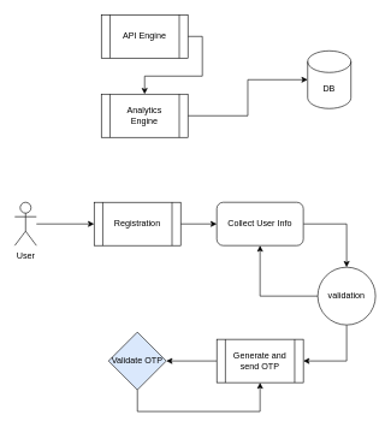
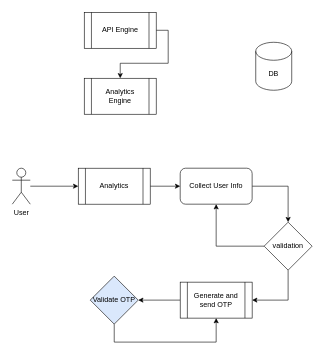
  <mxCell id="0" />
  <mxCell id="1" parent="0" />
  <mxCell id="2" value="DB" style="shape=cylinder3;whiteSpace=wrap;html=1;boundedLbl=1;backgroundOutline=1;size=15;" vertex="1" parent="1"><mxGeometry x="426" y="70" width="60" height="80" as="geometry" /></mxCell>
  <mxCell id="3" style="edgeStyle=orthogonalEdgeStyle;rounded=0;orthogonalLoop=1;jettySize=auto;html=1;exitX=1;exitY=0.5;exitDx=0;exitDy=0;" edge="1" parent="1" source="4" target="6"><mxGeometry relative="1" as="geometry" /></mxCell>
  <mxCell id="4" value="API Engine" style="shape=process;whiteSpace=wrap;html=1;backgroundOutline=1;" vertex="1" parent="1"><mxGeometry x="140" y="20" width="120" height="60" as="geometry" /></mxCell>
- <mxCell id="5" style="edgeStyle=orthogonalEdgeStyle;rounded=0;orthogonalLoop=1;jettySize=auto;html=1;entryX=0;entryY=0.5;entryDx=0;entryDy=0;entryPerimeter=0;" edge="1" parent="1" source="6" target="2"><mxGeometry relative="1" as="geometry" /></mxCell>
  <mxCell id="6" value="Analytics&lt;br&gt;Engine" style="shape=process;whiteSpace=wrap;html=1;backgroundOutline=1;" vertex="1" parent="1"><mxGeometry x="140" y="130" width="120" height="60" as="geometry" /></mxCell>
  <mxCell id="7" style="edgeStyle=orthogonalEdgeStyle;rounded=0;orthogonalLoop=1;jettySize=auto;html=1;" edge="1" parent="1" source="8" target="10"><mxGeometry relative="1" as="geometry" /></mxCell>
  <mxCell id="8" value="User" style="shape=umlActor;verticalLabelPosition=bottom;verticalAlign=top;html=1;outlineConnect=0;" vertex="1" parent="1"><mxGeometry x="20" y="280" width="30" height="60" as="geometry" /></mxCell>
  <mxCell id="9" style="edgeStyle=orthogonalEdgeStyle;rounded=0;orthogonalLoop=1;jettySize=auto;html=1;entryX=0;entryY=0.5;entryDx=0;entryDy=0;" edge="1" parent="1" source="10" target="12"><mxGeometry relative="1" as="geometry" /></mxCell>
- <mxCell id="10" value="Registration" style="shape=process;whiteSpace=wrap;html=1;backgroundOutline=1;" vertex="1" parent="1"><mxGeometry x="130" y="280" width="120" height="60" as="geometry" /></mxCell>
+ <mxCell id="10" value="Analytics" style="shape=process;whiteSpace=wrap;html=1;backgroundOutline=1;" vertex="1" parent="1"><mxGeometry x="130" y="280" width="120" height="60" as="geometry" /></mxCell>
  <mxCell id="11" style="edgeStyle=orthogonalEdgeStyle;rounded=0;orthogonalLoop=1;jettySize=auto;html=1;entryX=0.5;entryY=0;entryDx=0;entryDy=0;" edge="1" parent="1" source="12" target="15"><mxGeometry relative="1" as="geometry" /></mxCell>
  <mxCell id="12" value="Collect User Info" style="rounded=1;whiteSpace=wrap;html=1;" vertex="1" parent="1"><mxGeometry x="300" y="280" width="120" height="60" as="geometry" /></mxCell>
  <mxCell id="13" style="edgeStyle=orthogonalEdgeStyle;rounded=0;orthogonalLoop=1;jettySize=auto;html=1;entryX=0.5;entryY=1;entryDx=0;entryDy=0;" edge="1" parent="1" source="15" target="12"><mxGeometry relative="1" as="geometry" /></mxCell>
  <mxCell id="14" style="edgeStyle=orthogonalEdgeStyle;rounded=0;orthogonalLoop=1;jettySize=auto;html=1;entryX=1;entryY=0.5;entryDx=0;entryDy=0;" edge="1" parent="1" source="15" target="17"><mxGeometry relative="1" as="geometry"><Array as="points"><mxPoint x="480" y="500" /></Array></mxGeometry></mxCell>
- <mxCell id="15" value="validation" style="ellipse;whiteSpace=wrap;html=1;" vertex="1" parent="1"><mxGeometry x="440" y="370" width="80" height="80" as="geometry" /></mxCell>
+ <mxCell id="15" value="validation" style="rhombus;whiteSpace=wrap;html=1;" vertex="1" parent="1"><mxGeometry x="440" y="370" width="80" height="80" as="geometry" /></mxCell>
  <mxCell id="16" style="edgeStyle=orthogonalEdgeStyle;rounded=0;orthogonalLoop=1;jettySize=auto;html=1;" edge="1" parent="1" source="17" target="19"><mxGeometry relative="1" as="geometry" /></mxCell>
  <mxCell id="17" value="Generate and&lt;br&gt;send OTP" style="shape=process;whiteSpace=wrap;html=1;backgroundOutline=1;" vertex="1" parent="1"><mxGeometry x="300" y="470" width="120" height="60" as="geometry" /></mxCell>
  <mxCell id="18" style="edgeStyle=orthogonalEdgeStyle;rounded=0;orthogonalLoop=1;jettySize=auto;html=1;entryX=0.5;entryY=1;entryDx=0;entryDy=0;" edge="1" parent="1" source="19" target="17"><mxGeometry relative="1" as="geometry"><Array as="points"><mxPoint x="190" y="570" /><mxPoint x="360" y="570" /></Array></mxGeometry></mxCell>
  <mxCell id="19" value="Validate OTP" style="rhombus;whiteSpace=wrap;html=1;fillColor=#dae8fc;" vertex="1" parent="1"><mxGeometry x="150" y="460" width="80" height="80" as="geometry" /></mxCell>
